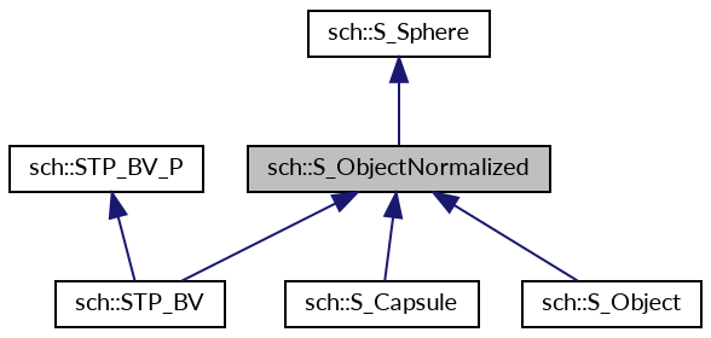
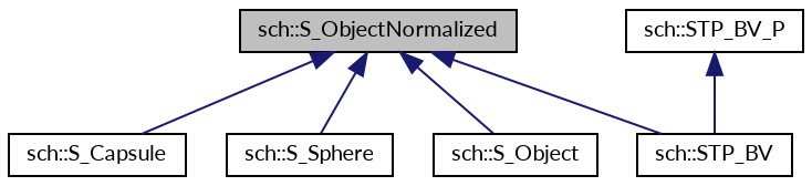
  digraph {
    fontname=Lato
    node [color=black fillcolor=white fontname=Lato fontsize=10 shape=record style=filled]
    edge [color=midnightblue dir=back fontname=Lato fontsize=10 labelfontname=Helvetica labelfontsize=10 style=solid]
    n1 [fillcolor=grey75 fontcolor=black height=0.2 label="sch::S_ObjectNormalized" width=0.4]
    n2 [height=0.2 label="sch::S_Capsule" width=0.4]
    n3 [height=0.2 label="sch::S_Sphere" width=0.4]
    n4 [height=0.2 label="sch::STP_BV" width=0.4]
    n5 [height=0.2 label="sch::S_Object" width=0.4]
    n6 [height=0.2 label="sch::STP_BV_P" width=0.4]
    n1 -> n2
-   n3 -> n1
+   n1 -> n3
    n1 -> n4
    n1 -> n5
    n6 -> n4
  }
